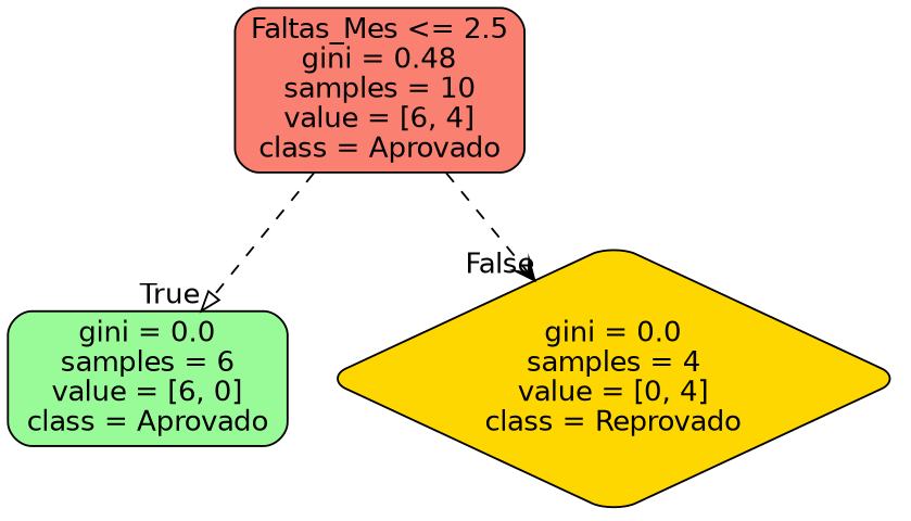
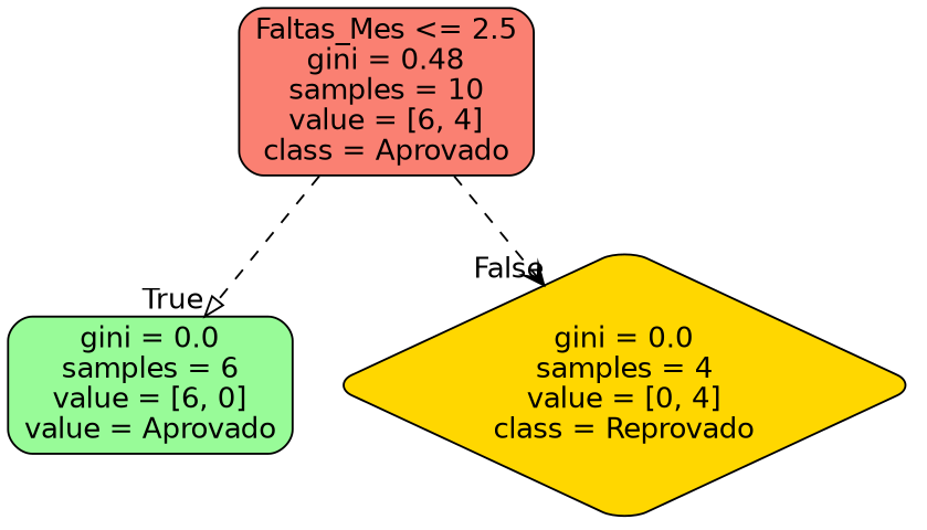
  digraph {
    node [color=black fontname=helvetica shape=box style="filled, rounded"]
    edge [fontname=helvetica labeldistance=2.5 style=dashed]
    n1 [fillcolor=salmon label="Faltas_Mes <= 2.5\ngini = 0.48\nsamples = 10\nvalue = [6, 4]\nclass = Aprovado"]
-   n2 [fillcolor=palegreen label="gini = 0.0\nsamples = 6\nvalue = [6, 0]\nclass = Aprovado"]
+   n2 [fillcolor=palegreen label="gini = 0.0\nsamples = 6\nvalue = [6, 0]\nvalue = Aprovado"]
    n3 [fillcolor=gold label="gini = 0.0\nsamples = 4\nvalue = [0, 4]\nclass = Reprovado" shape=diamond]
    n1 -> n2 [headlabel=True labelangle=45 arrowhead=onormal]
    n1 -> n3 [headlabel=False labelangle=-45 arrowhead=vee]
  }
